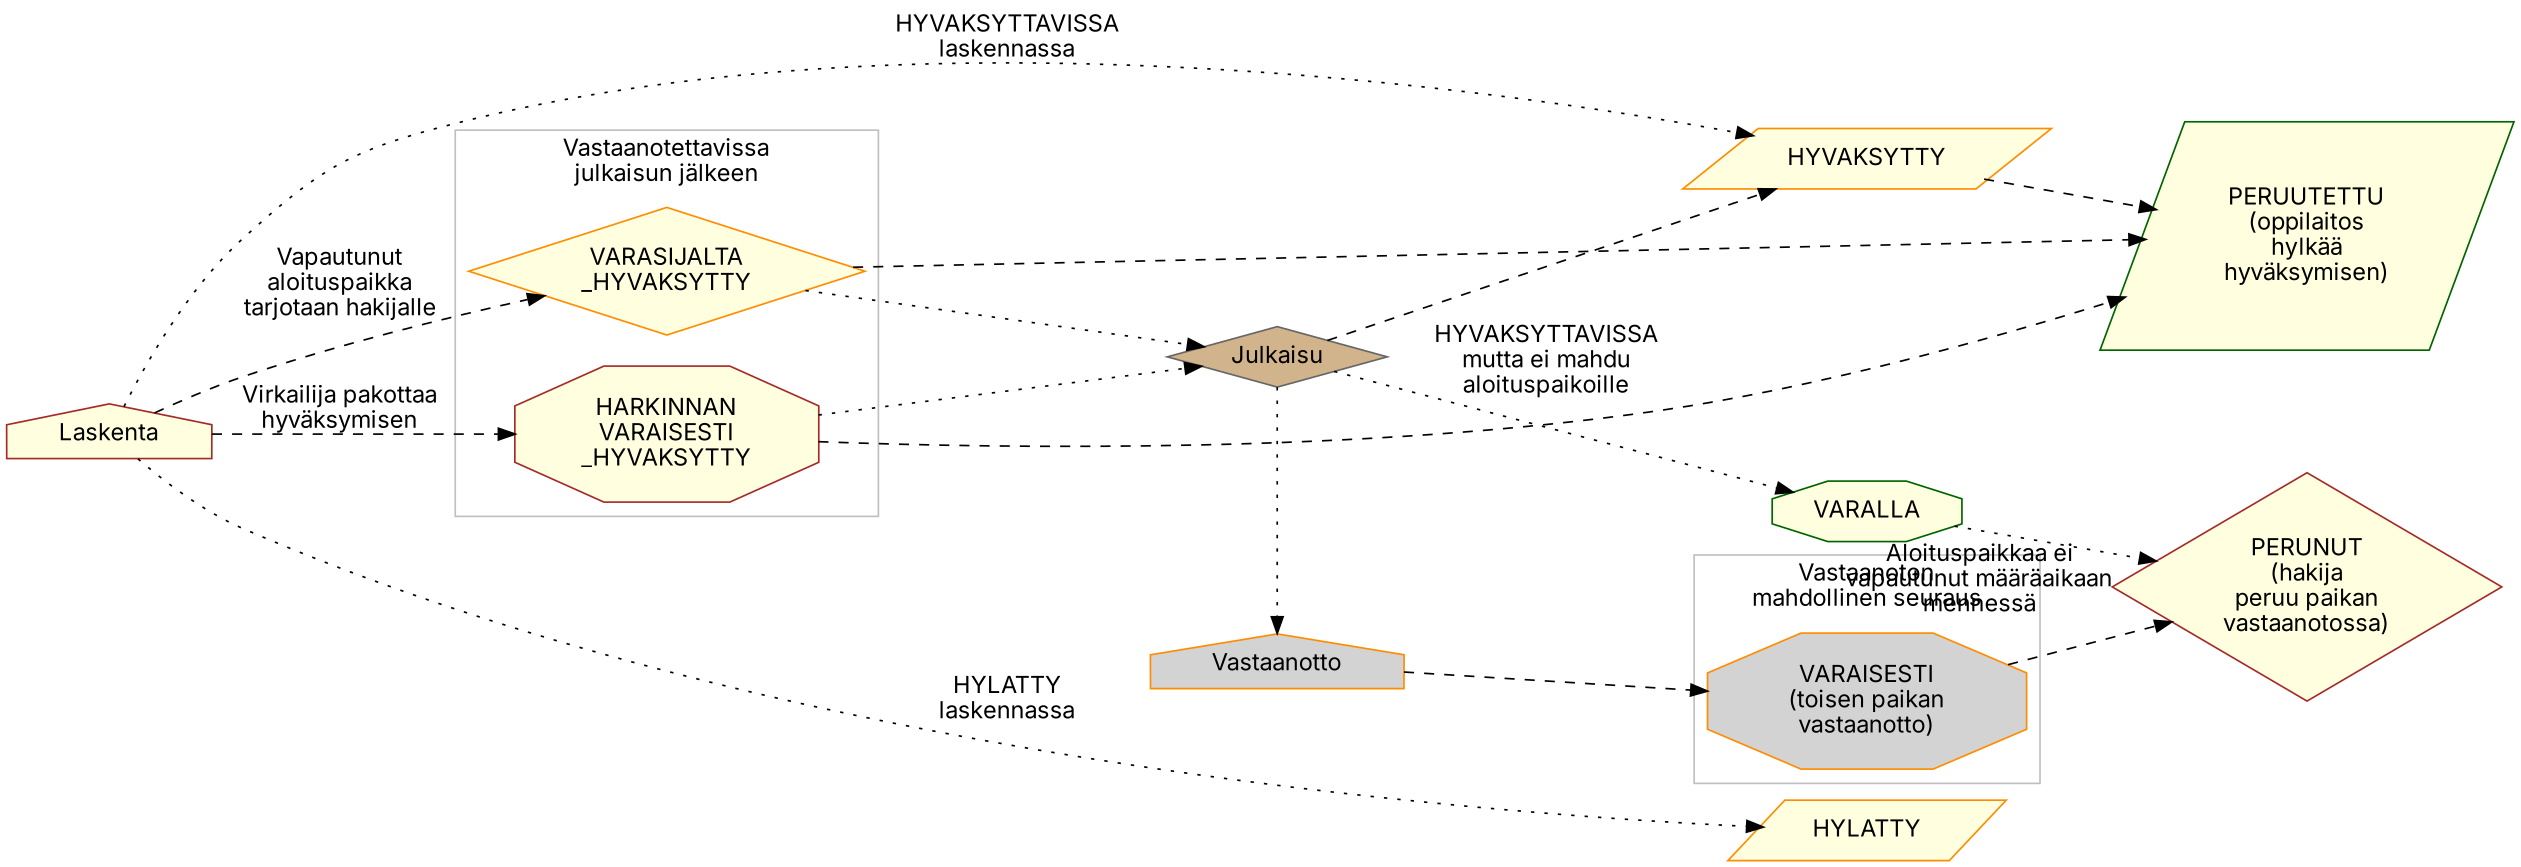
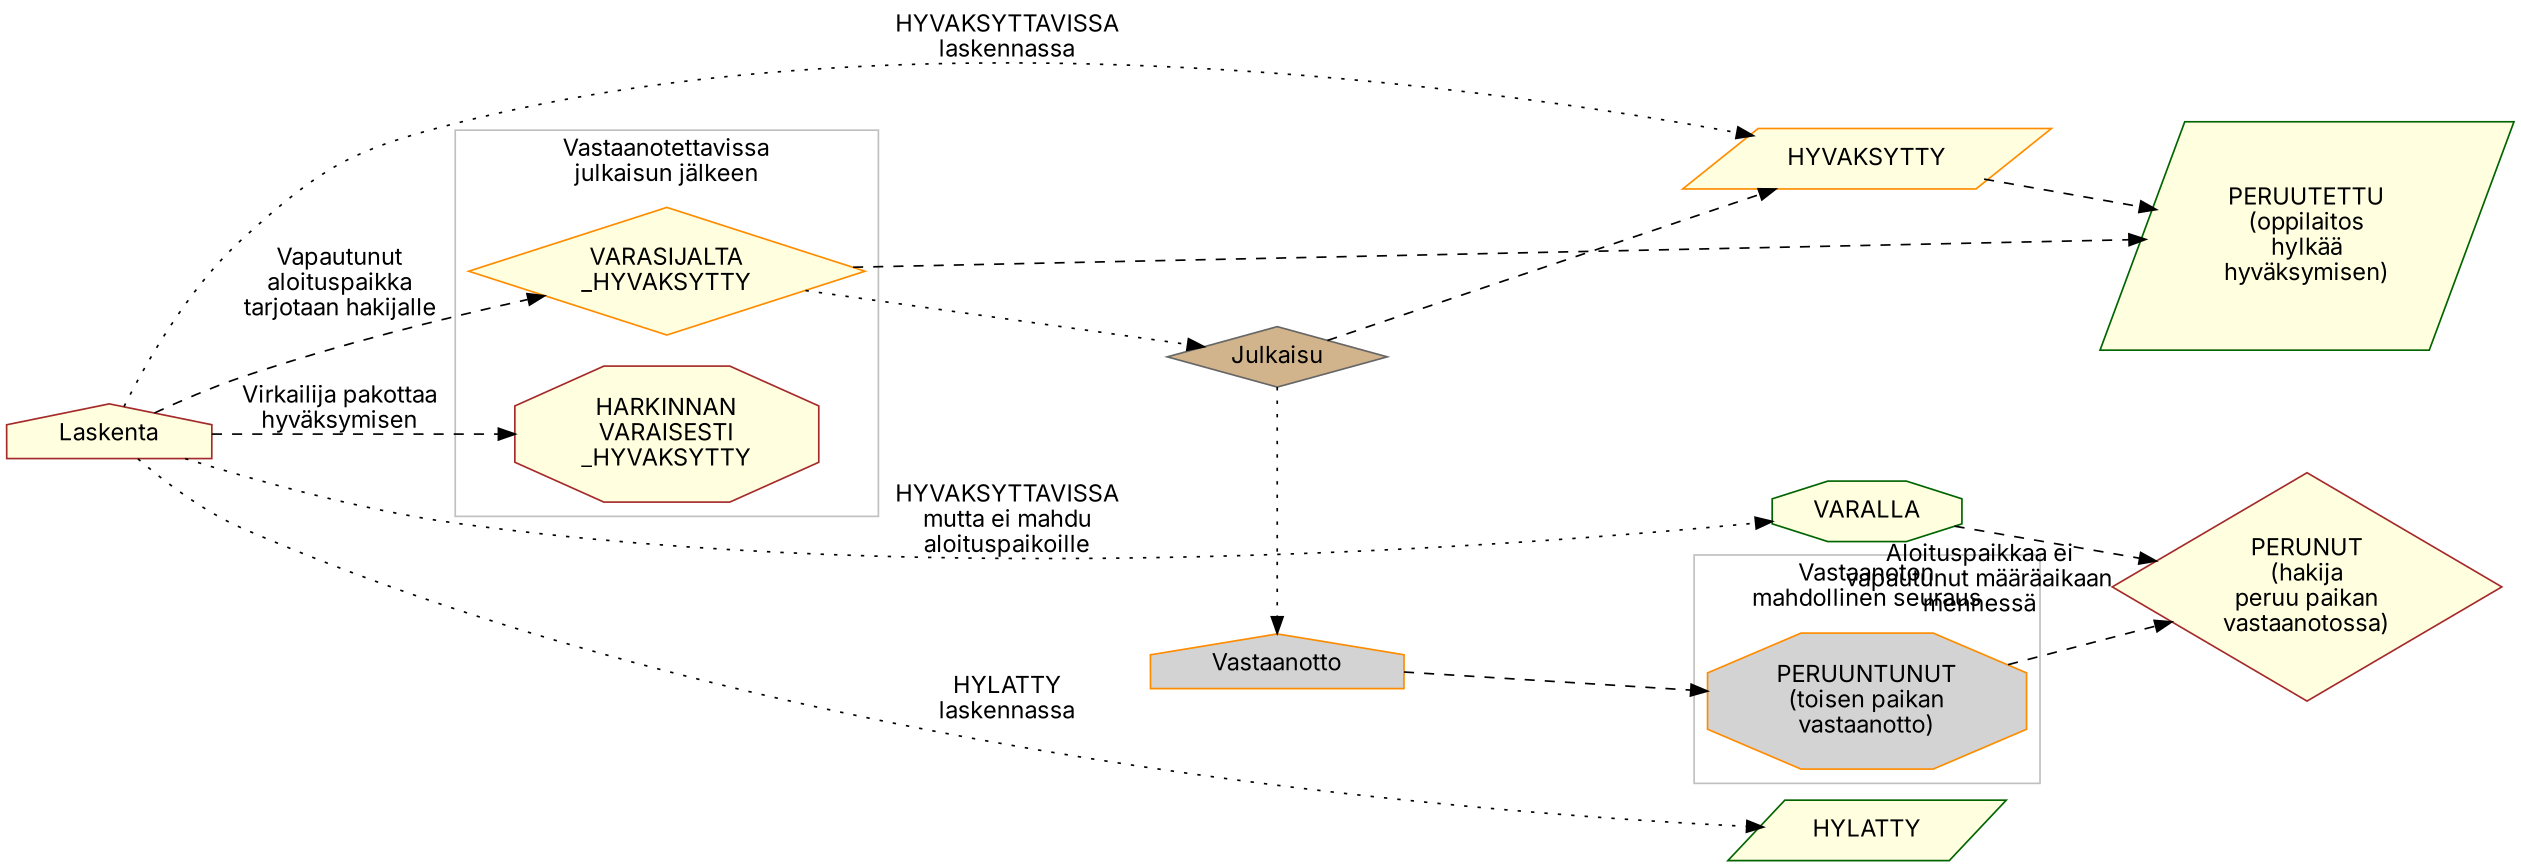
  digraph {
    fontname=Inter
    rankdir=LR
    node [color=darkorange fillcolor=lightyellow fontname=Inter shape=diamond style=filled]
    edge [fontname=Inter style=dashed]
    Julkaisu [color=gray40 fillcolor=tan]
    Vastaanotto [fillcolor=lightgrey shape=house]
-   HYLATTY [shape=parallelogram]
+   HYLATTY [color=darkgreen shape=parallelogram]
    HYVAKSYTTY [shape=parallelogram]
    n5 [color=brown label="PERUNUT\n(hakija\nperuu paikan\nvastaanotossa)"]
    n6 [color=darkgreen label="PERUUTETTU\n(oppilaitos\nhylkää\nhyväksymisen)" shape=parallelogram]
-   n7 [fillcolor=lightgrey label="VARAISESTI\n(toisen paikan\nvastaanotto)" shape=octagon]
+   n7 [fillcolor=lightgrey label="PERUUNTUNUT\n(toisen paikan\nvastaanotto)" shape=octagon]
    n8 [label="VARASIJALTA\n_HYVAKSYTTY"]
    n9 [color=brown label="HARKINNAN\nVARAISESTI\n_HYVAKSYTTY" shape=octagon]
    Laskenta [color=brown shape=house]
    VARALLA [color=darkgreen shape=octagon]
    subgraph sub_1 {
      rank=same
      Julkaisu
      Vastaanotto
    }
    subgraph sub_2 {
      rank=same
      HYLATTY
      HYVAKSYTTY
    }
    subgraph sub_3 {
      rank=same
      n5
      n6
    }
    subgraph cluster_4 {
      color=gray
      label="Vastaanoton\nmahdollinen seuraus"
      rank=same
      n7
    }
    subgraph cluster_5 {
      color=gray
      label="Vastaanotettavissa\njulkaisun jälkeen"
      rank=same
      n8
      n9
    }
    Julkaisu -> Vastaanotto [style=dotted]
    Julkaisu -> HYVAKSYTTY
    Vastaanotto -> n7
    HYVAKSYTTY -> n6
    n7 -> n5
    n8 -> Julkaisu [style=dotted]
    n8 -> n6
-   n9 -> Julkaisu [style=dotted]
-   n9 -> n6
    Laskenta -> HYLATTY [label="HYLATTY\nlaskennassa" style=dotted]
    Laskenta -> HYVAKSYTTY [label="HYVAKSYTTAVISSA\nlaskennassa" style=dotted]
    Laskenta -> n8 [label="Vapautunut\naloituspaikka\ntarjotaan hakijalle"]
    Laskenta -> n9 [label="Virkailija pakottaa\nhyväksymisen"]
-   Julkaisu -> VARALLA [label="HYVAKSYTTAVISSA\nmutta ei mahdu\naloituspaikoille" style=dotted]
-   VARALLA -> n5 [style=dotted xlabel="Aloituspaikkaa ei\nvapautunut määräaikaan\nmennessä"]
+   Laskenta -> VARALLA [label="HYVAKSYTTAVISSA\nmutta ei mahdu\naloituspaikoille" style=dotted]
+   VARALLA -> n5 [xlabel="Aloituspaikkaa ei\nvapautunut määräaikaan\nmennessä"]
  }
